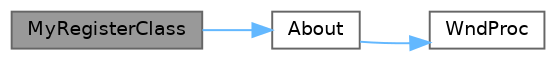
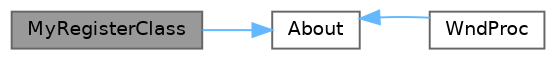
  digraph {
    rankdir=LR
    node [color=grey40 fillcolor=white fontname=Helvetica fontsize=10 shape=box style=filled]
    edge [color=steelblue1 fontname=Helvetica fontsize=10 labelfontname=Helvetica labelfontsize=10 style=solid]
    n1 [color=gray40 fillcolor=grey60 fontcolor=black height=0.2 label=MyRegisterClass width=0.4]
    n2 [height=0.2 label=About width=0.4]
    n3 [height=0.2 label=WndProc width=0.4]
    n1 -> n2
-   n2 -> n3
+   n3 -> n2
  }
